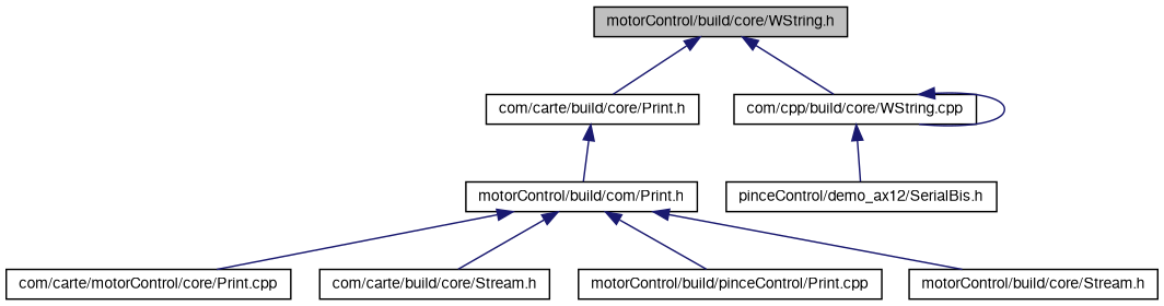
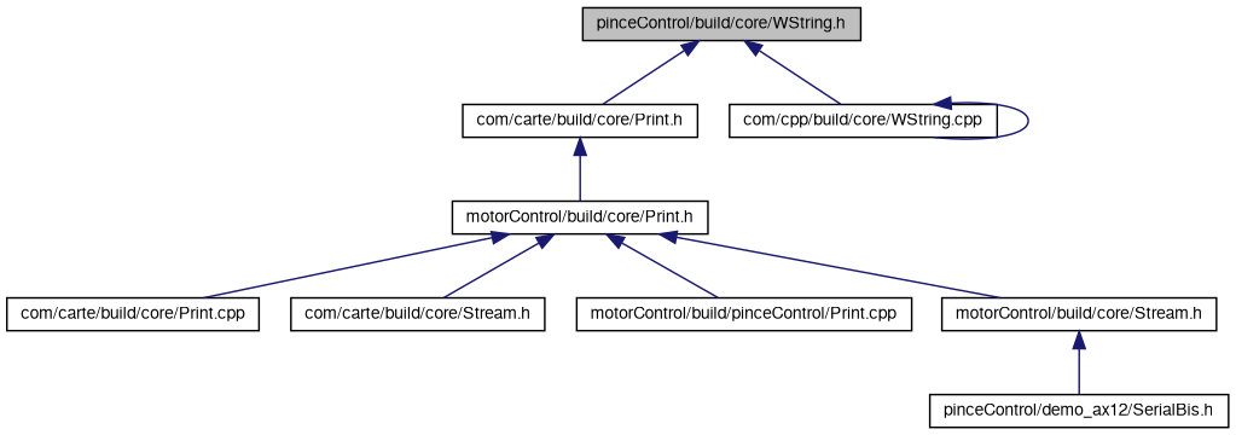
  digraph {
    node [color=black fillcolor=white fontname=FreeSans fontsize=10 shape=record style=filled]
    edge [color=midnightblue dir=back fontname=FreeSans fontsize=10 labelfontname=FreeSans labelfontsize=10 style=solid]
-   n1 [fillcolor=grey75 fontcolor=black height=0.2 label="motorControl/build/core/WString.h" width=0.4]
+   n1 [fillcolor=grey75 fontcolor=black height=0.2 label="pinceControl/build/core/WString.h" width=0.4]
    n2 [height=0.2 label="com/carte/build/core/Print.h" width=0.4]
    n3 [height=0.2 label="com/cpp/build/core/WString.cpp" width=0.4]
-   n4 [height=0.2 label="motorControl/build/com/Print.h" width=0.4]
-   n5 [height=0.2 label="com/carte/motorControl/core/Print.cpp" width=0.4]
+   n4 [height=0.2 label="motorControl/build/core/Print.h" width=0.4]
+   n5 [height=0.2 label="com/carte/build/core/Print.cpp" width=0.4]
    n6 [height=0.2 label="com/carte/build/core/Stream.h" width=0.4]
    n7 [height=0.2 label="motorControl/build/pinceControl/Print.cpp" width=0.4]
    n8 [height=0.2 label="motorControl/build/core/Stream.h" width=0.4]
    n9 [height=0.2 label="pinceControl/demo_ax12/SerialBis.h" width=0.4]
    n1 -> n2
    n1 -> n3
    n2 -> n4
    n3 -> n3
    n4 -> n5
    n4 -> n6
    n4 -> n7
    n4 -> n8
-   n3 -> n9
+   n8 -> n9
  }
